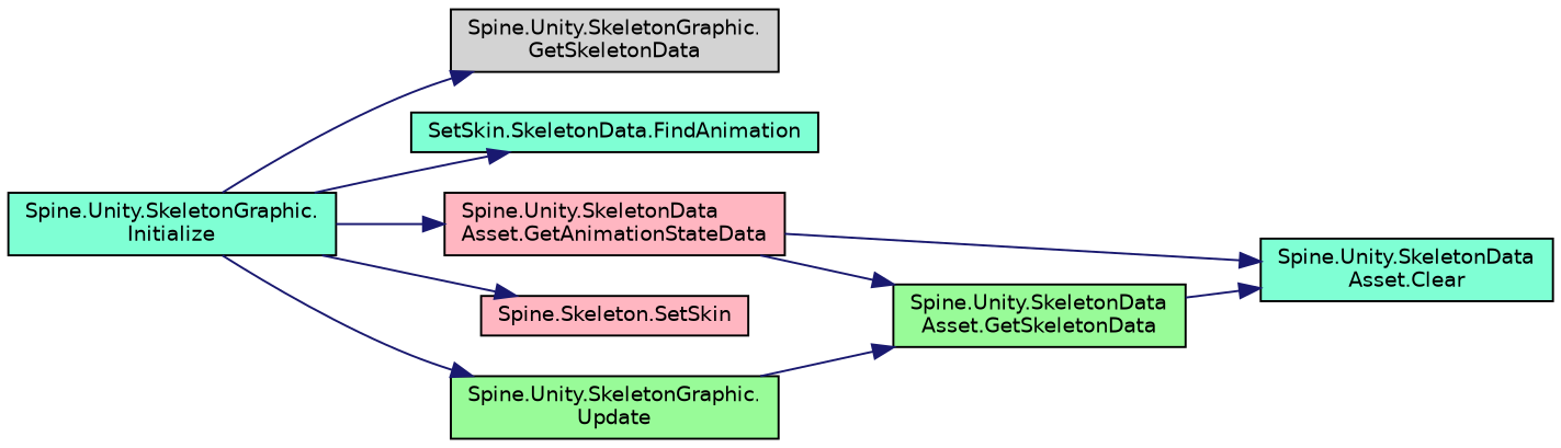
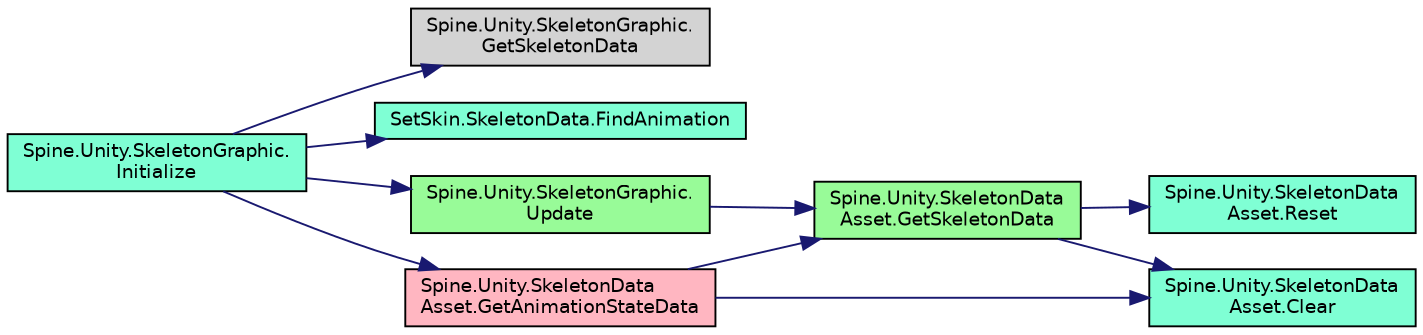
  digraph {
    rankdir=LR
    node [color=black fillcolor=aquamarine fontname=Helvetica fontsize=10 shape=record style=filled]
    edge [color=midnightblue fontname=Helvetica fontsize=10 labelfontname=Helvetica labelfontsize=10 style=solid]
    n1 [fontcolor=black height=0.2 label="Spine.Unity.SkeletonGraphic.\lInitialize" width=0.4]
    n2 [fillcolor=lightgrey height=0.2 label="Spine.Unity.SkeletonGraphic.\lGetSkeletonData" width=0.4]
    n3 [height=0.2 label="SetSkin.SkeletonData.FindAnimation" width=0.4]
    n4 [fillcolor=lightpink height=0.2 label="Spine.Unity.SkeletonData\lAsset.GetAnimationStateData" width=0.4]
-   n5 [fillcolor=lightpink height=0.2 label="Spine.Skeleton.SetSkin" width=0.4]
    n6 [fillcolor=palegreen height=0.2 label="Spine.Unity.SkeletonGraphic.\lUpdate" width=0.4]
    n7 [fillcolor=palegreen height=0.2 label="Spine.Unity.SkeletonData\lAsset.GetSkeletonData" width=0.4]
    n8 [height=0.2 label="Spine.Unity.SkeletonData\lAsset.Clear" width=0.4]
+   n9 [height=0.2 label="Spine.Unity.SkeletonData\lAsset.Reset" width=0.4]
    n1 -> n2
    n1 -> n3
    n1 -> n4
-   n1 -> n5
    n1 -> n6
    n4 -> n7
    n4 -> n8
    n6 -> n7
    n7 -> n8
+   n7 -> n9
  }
